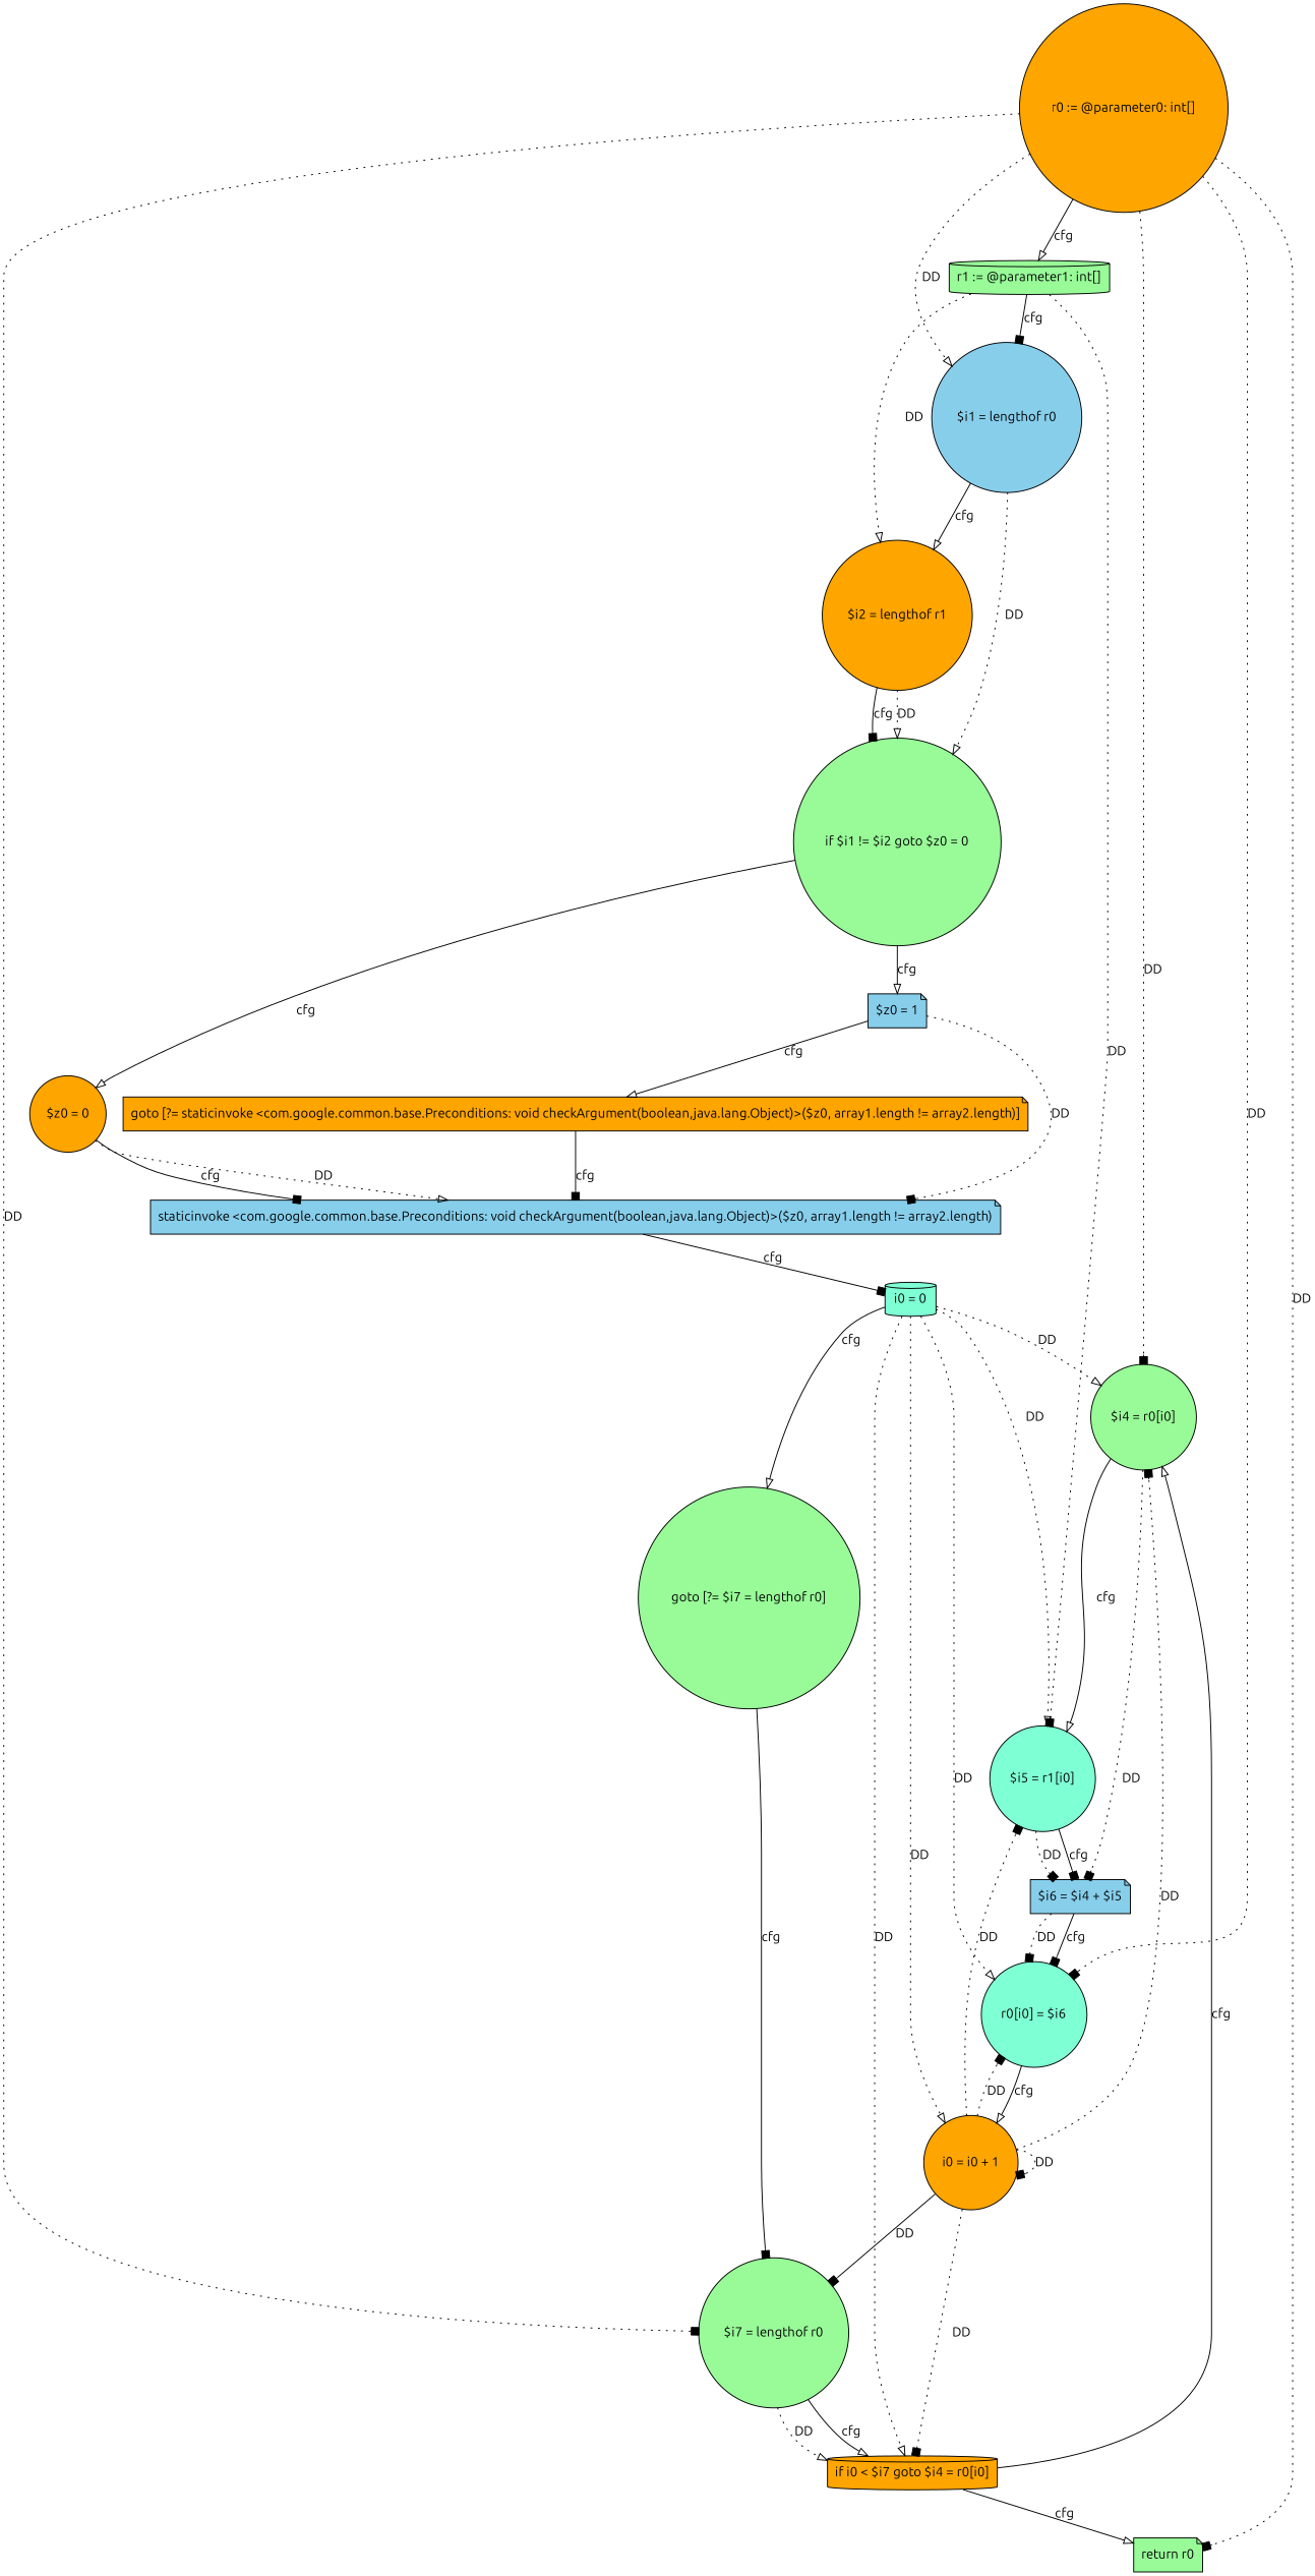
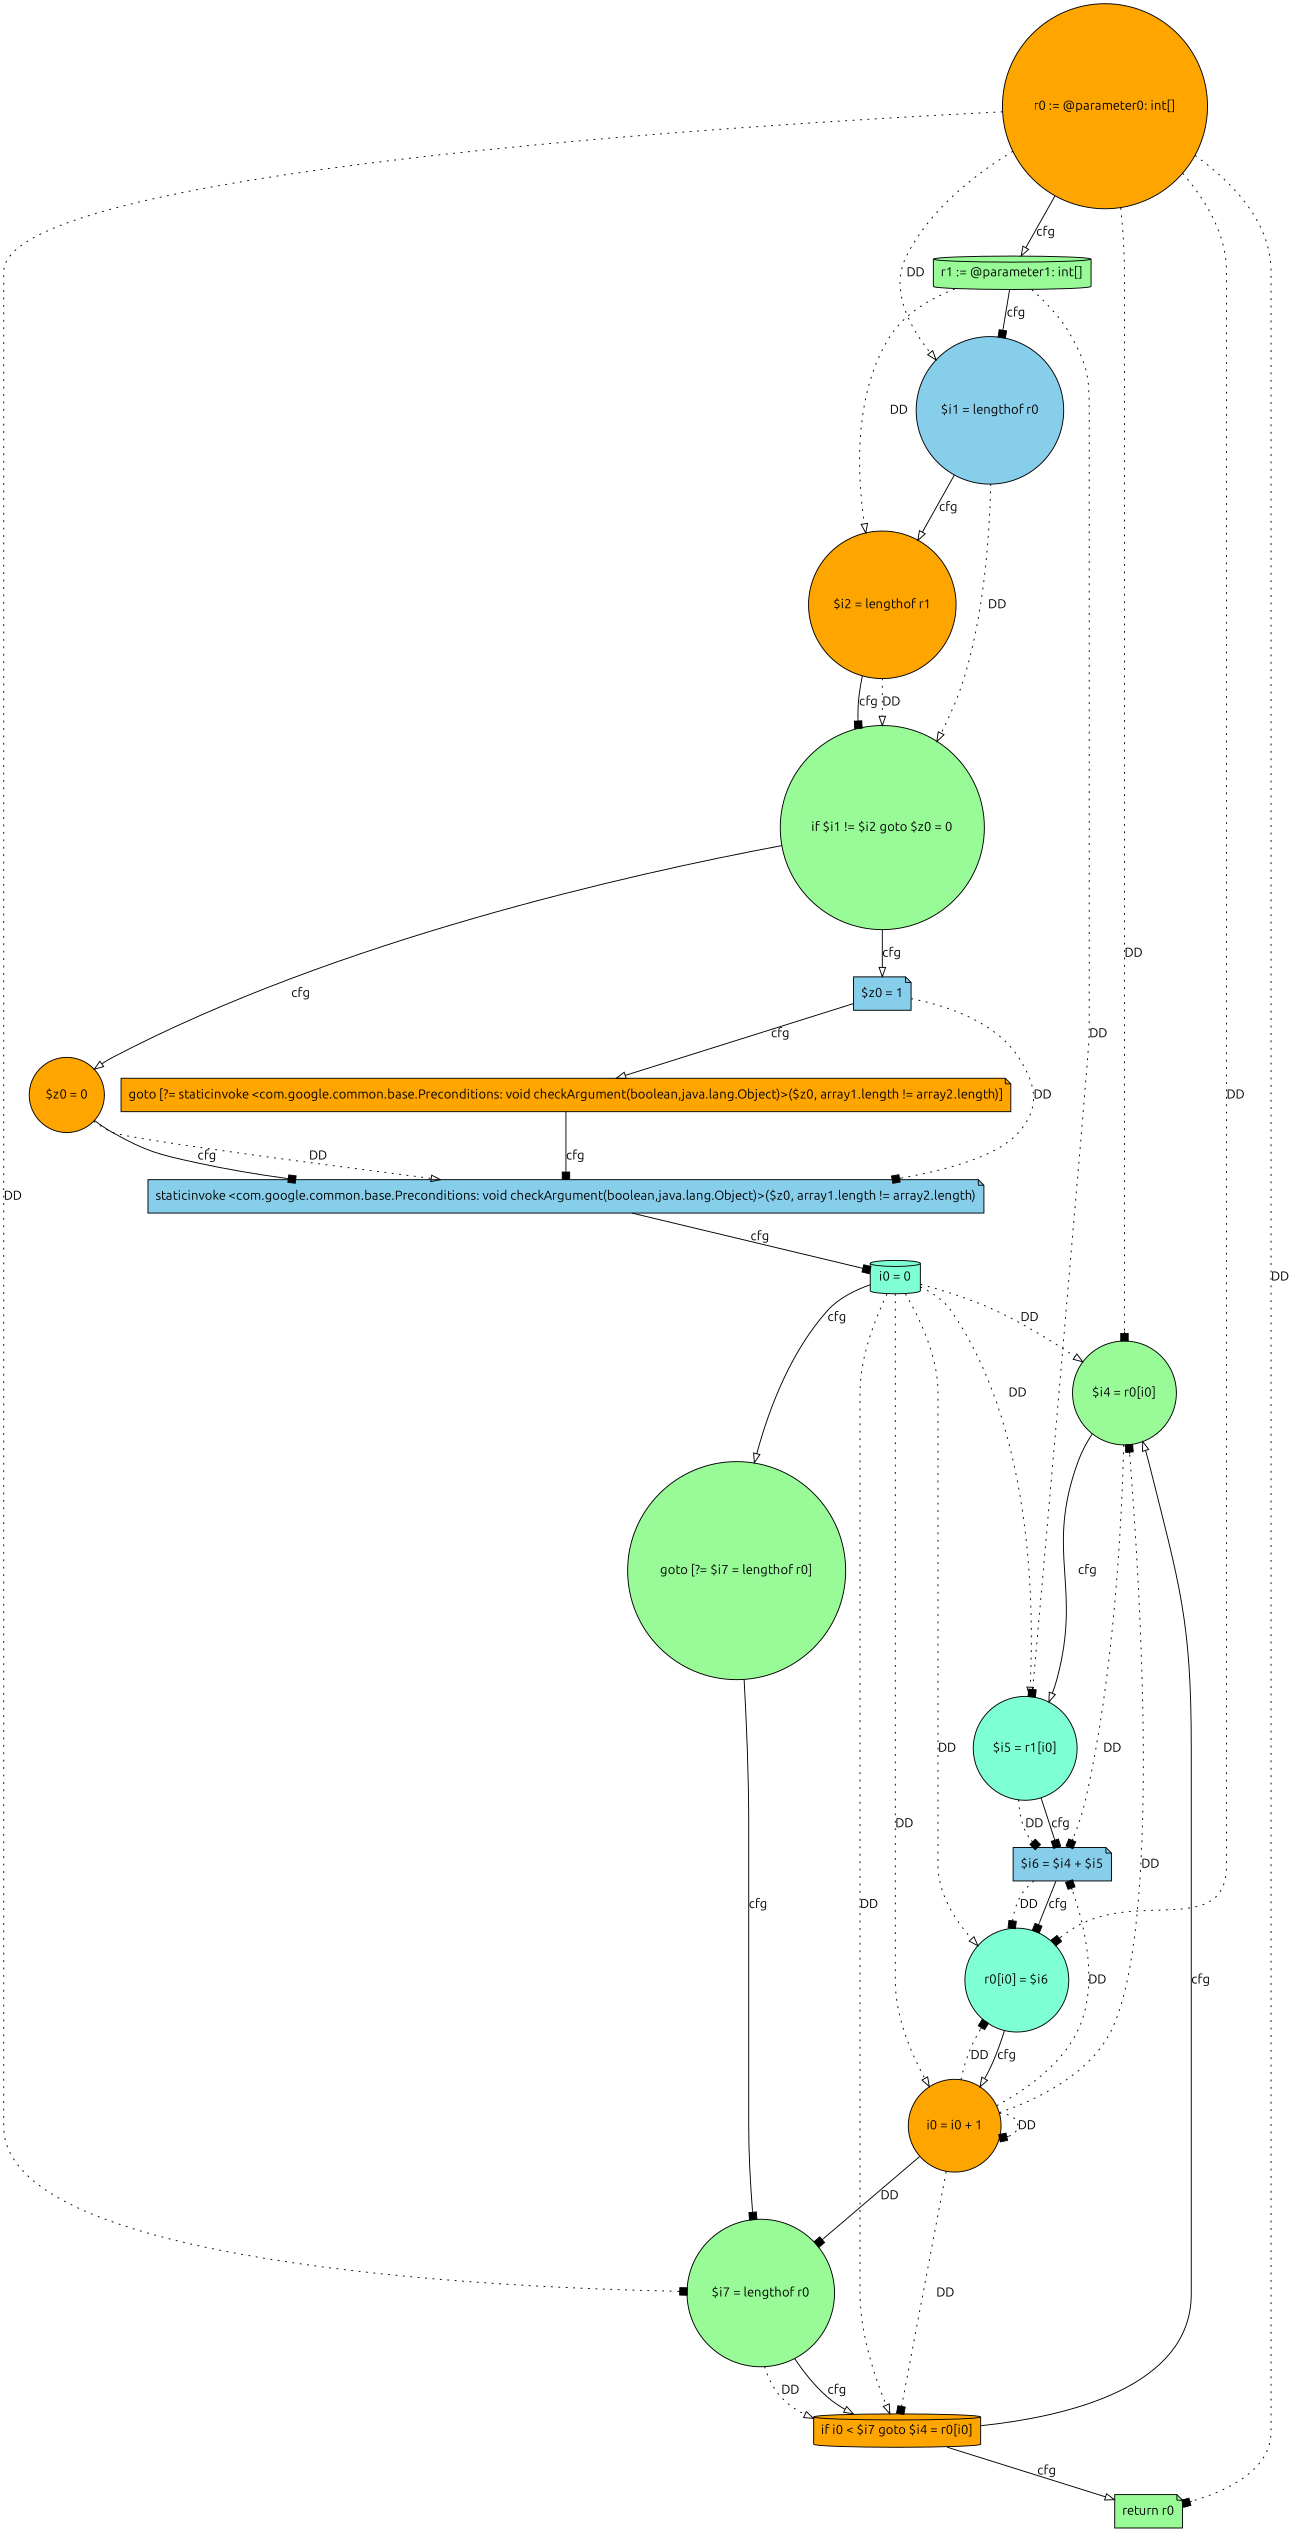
  digraph {
    fontname=Ubuntu
    node [fillcolor=orange fontname=Ubuntu shape=circle style=filled]
    edge [arrowhead=box fontname=Ubuntu style=dotted]
    n1 [label="r0 := @parameter0: int[]"]
    n2 [fillcolor=palegreen label="r1 := @parameter1: int[]" shape=cylinder]
    n3 [fillcolor=skyblue label="$i1 = lengthof r0"]
    n4 [fillcolor=palegreen label="$i4 = r0[i0]"]
    n5 [fillcolor=aquamarine label="r0[i0] = $i6"]
    n6 [fillcolor=palegreen label="$i7 = lengthof r0"]
    n7 [fillcolor=palegreen label="return r0" shape=note]
    n8 [label="$i2 = lengthof r1"]
    n9 [fillcolor=aquamarine label="$i5 = r1[i0]"]
    n10 [fillcolor=palegreen label="if $i1 != $i2 goto $z0 = 0"]
    n11 [fillcolor=skyblue label="$i6 = $i4 + $i5" shape=note]
    n12 [label="i0 = i0 + 1"]
    n13 [label="if i0 < $i7 goto $i4 = r0[i0]" shape=cylinder]
    n14 [fillcolor=skyblue label="$z0 = 1" shape=note]
    n15 [label="$z0 = 0"]
    n16 [label="goto [?= staticinvoke <com.google.common.base.Preconditions: void checkArgument(boolean,java.lang.Object)>($z0, array1.length != array2.length)]" shape=note]
    n17 [fillcolor=skyblue label="staticinvoke <com.google.common.base.Preconditions: void checkArgument(boolean,java.lang.Object)>($z0, array1.length != array2.length)" shape=note]
    n18 [fillcolor=aquamarine label="i0 = 0" shape=cylinder]
    n19 [fillcolor=palegreen label="goto [?= $i7 = lengthof r0]"]
    n1 -> n2 [arrowhead=onormal label=cfg style=""]
    n1 -> n3 [arrowhead=onormal label=DD]
    n1 -> n4 [label=DD]
    n1 -> n5 [label=DD]
    n1 -> n6 [label=DD]
    n1 -> n7 [label=DD]
    n2 -> n3 [label=cfg style=""]
    n2 -> n8 [arrowhead=onormal label=DD]
    n2 -> n9 [label=DD]
    n3 -> n8 [arrowhead=onormal label=cfg style=""]
    n3 -> n10 [arrowhead=onormal label=DD]
    n4 -> n9 [arrowhead=onormal label=cfg style=""]
    n4 -> n11 [label=DD]
    n5 -> n12 [arrowhead=onormal label=cfg style=""]
    n6 -> n13 [arrowhead=onormal label=DD]
    n6 -> n13 [arrowhead=onormal label=cfg style=""]
    n8 -> n10 [arrowhead=onormal label=DD]
    n8 -> n10 [label=cfg style=""]
    n9 -> n11 [label=DD]
    n9 -> n11 [label=cfg style=""]
    n10 -> n14 [arrowhead=onormal label=cfg style=""]
    n10 -> n15 [arrowhead=onormal label=cfg style=""]
    n11 -> n5 [label=DD]
    n11 -> n5 [label=cfg style=""]
    n12 -> n4 [label=DD]
    n12 -> n5 [label=DD]
    n12 -> n6 [label=DD style=""]
-   n12 -> n9 [label=DD]
+   n12 -> n11 [label=DD]
    n12 -> n12 [label=DD]
    n12 -> n13 [label=DD]
    n13 -> n4 [arrowhead=onormal label=cfg style=""]
    n13 -> n7 [arrowhead=onormal label=cfg style=""]
    n14 -> n16 [arrowhead=onormal label=cfg style=""]
    n14 -> n17 [label=DD]
    n15 -> n17 [arrowhead=onormal label=DD]
    n15 -> n17 [label=cfg style=""]
    n16 -> n17 [label=cfg style=""]
    n17 -> n18 [label=cfg style=""]
    n18 -> n4 [arrowhead=onormal label=DD]
    n18 -> n5 [arrowhead=onormal label=DD]
    n18 -> n9 [arrowhead=onormal label=DD]
    n18 -> n12 [arrowhead=onormal label=DD]
    n18 -> n13 [arrowhead=onormal label=DD]
    n18 -> n19 [arrowhead=onormal label=cfg style=""]
    n19 -> n6 [label=cfg style=""]
  }
